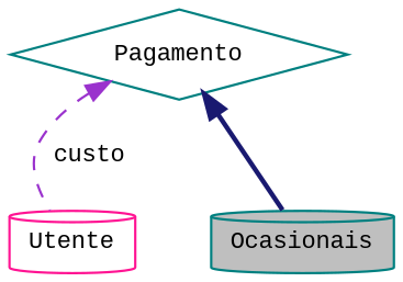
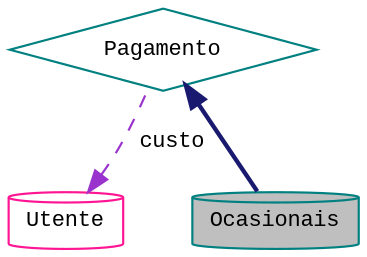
  digraph {
    fontname="Liberation Mono"
    node [color=teal fillcolor=white fontname="Liberation Mono" fontsize=10 shape=cylinder style=filled]
    edge [dir=back fontname="Liberation Mono" fontsize=10 labelfontname=Helvetica labelfontsize=10]
    n1 [fillcolor=grey75 fontcolor=black height=0.2 label=Ocasionais width=0.4]
    n2 [color=deeppink height=0.2 label=Utente width=0.4]
    n3 [height=0.2 label=Pagamento shape=diamond width=0.4]
    n3 -> n1 [color=midnightblue style=bold]
-   n3 -> n2 [color=darkorchid3 label=" custo" style=dashed]
+   n2 -> n3 [color=darkorchid3 label=" custo" style=dashed]
  }
